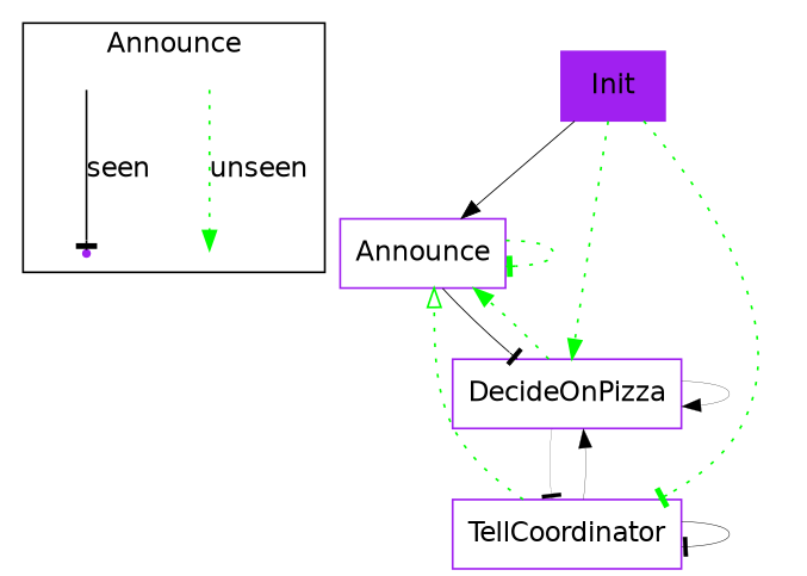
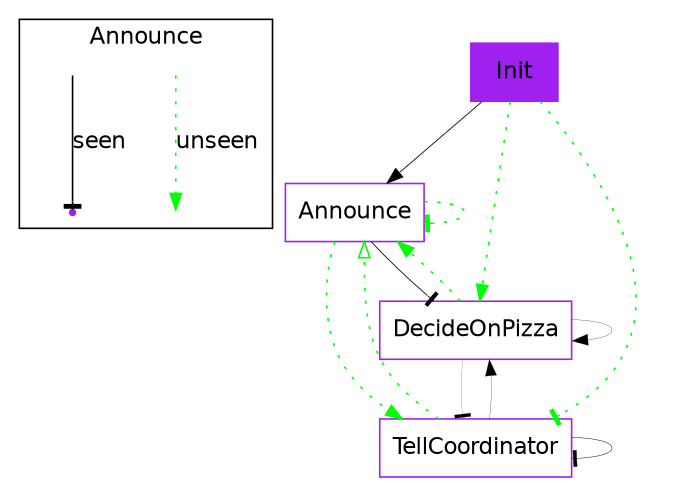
  digraph {
    fontname="DejaVu Sans"
    nodesep=0.35
    node [fontname="DejaVu Sans" shape=point color=purple]
    edge [arrowhead=normal fontname="DejaVu Sans"]
    d0 [style=invis color=""]
    d1 [style=invis color=""]
    p0 [style=invis color=""]
    p1
    n5 [label=Init shape=box style=filled]
    n6 [label=Announce shape=box]
    n7 [label=DecideOnPizza shape=box]
    n8 [label=TellCoordinator shape=box]
    subgraph cluster_1 {
      label=Announce
      d0
      d1
      p0
      p1
    }
    d0 -> d1 [color=green label=unseen style=dotted]
    p0 -> p1 [arrowhead=tee label=seen]
    n5 -> n6 [penwidth=0.52]
    n5 -> n7 [color=green style=dotted]
    n5 -> n8 [arrowhead=tee color=green style=dotted]
    n6 -> n6 [arrowhead=tee color=green style=dotted]
    n6 -> n7 [arrowhead=tee penwidth=0.52]
+   n6 -> n8 [color=green style=dotted]
    n7 -> n6 [color=green style=dotted]
    n7 -> n7 [penwidth=0.16]
    n7 -> n8 [arrowhead=tee penwidth=0.11]
    n8 -> n6 [arrowhead=onormal color=green style=dotted]
    n8 -> n7 [penwidth=0.16]
    n8 -> n8 [arrowhead=tee penwidth=0.29]
  }
